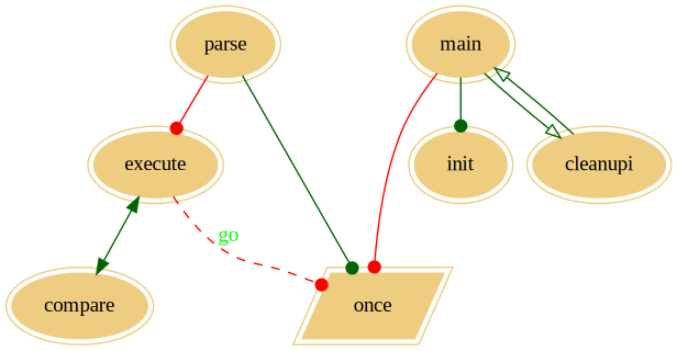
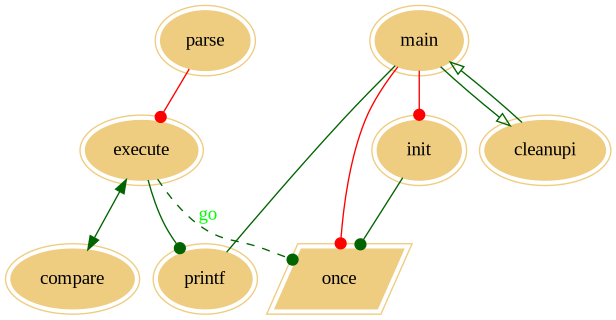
  digraph {
    fontname="Liberation Serif"
    node [color="#eecc80" fontname="Liberation Serif" peripheries=2 style=filled]
    edge [arrowhead=dot color=darkgreen fontcolor=green fontname="Liberation Serif"]
    main
    init
    cleanupi
+   printf
    n5 [label=once shape=parallelogram]
    parse
    execute
    compare
-   main -> init
+   main -> init [color=red]
    main -> cleanupi [arrowhead=onormal]
+   main -> printf [dir=none arrowhead=""]
    main -> n5 [color=red]
-   parse -> n5
+   init -> n5
    cleanupi -> main [arrowhead=onormal]
    parse -> execute [color=red]
-   execute -> n5 [arrowtail=diamond color=red label=go style=dashed]
+   execute -> printf [shape=box]
+   execute -> n5 [arrowtail=diamond label=go style=dashed]
    execute -> compare [dir=both arrowhead=""]
  }
